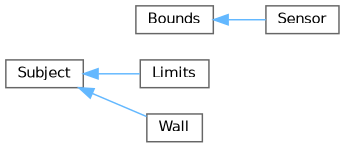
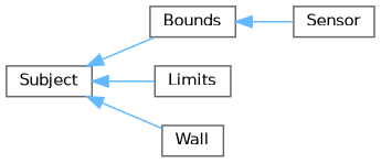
  digraph {
    rankdir=LR
    node [color=grey40 fillcolor=white fontname=Helvetica fontsize=10 shape=box style=filled]
    edge [color=steelblue1 dir=back fontname=Helvetica fontsize=10 labelfontname=Helvetica labelfontsize=10 style=solid]
    n1 [height=0.2 label=Subject width=0.4]
    n2 [height=0.2 label=Bounds width=0.4]
    n3 [height=0.2 label=Limits width=0.4]
    n4 [height=0.2 label=Wall width=0.4]
    n5 [height=0.2 label=Sensor width=0.4]
+   n1 -> n2
    n1 -> n3
    n1 -> n4
    n2 -> n5
  }
